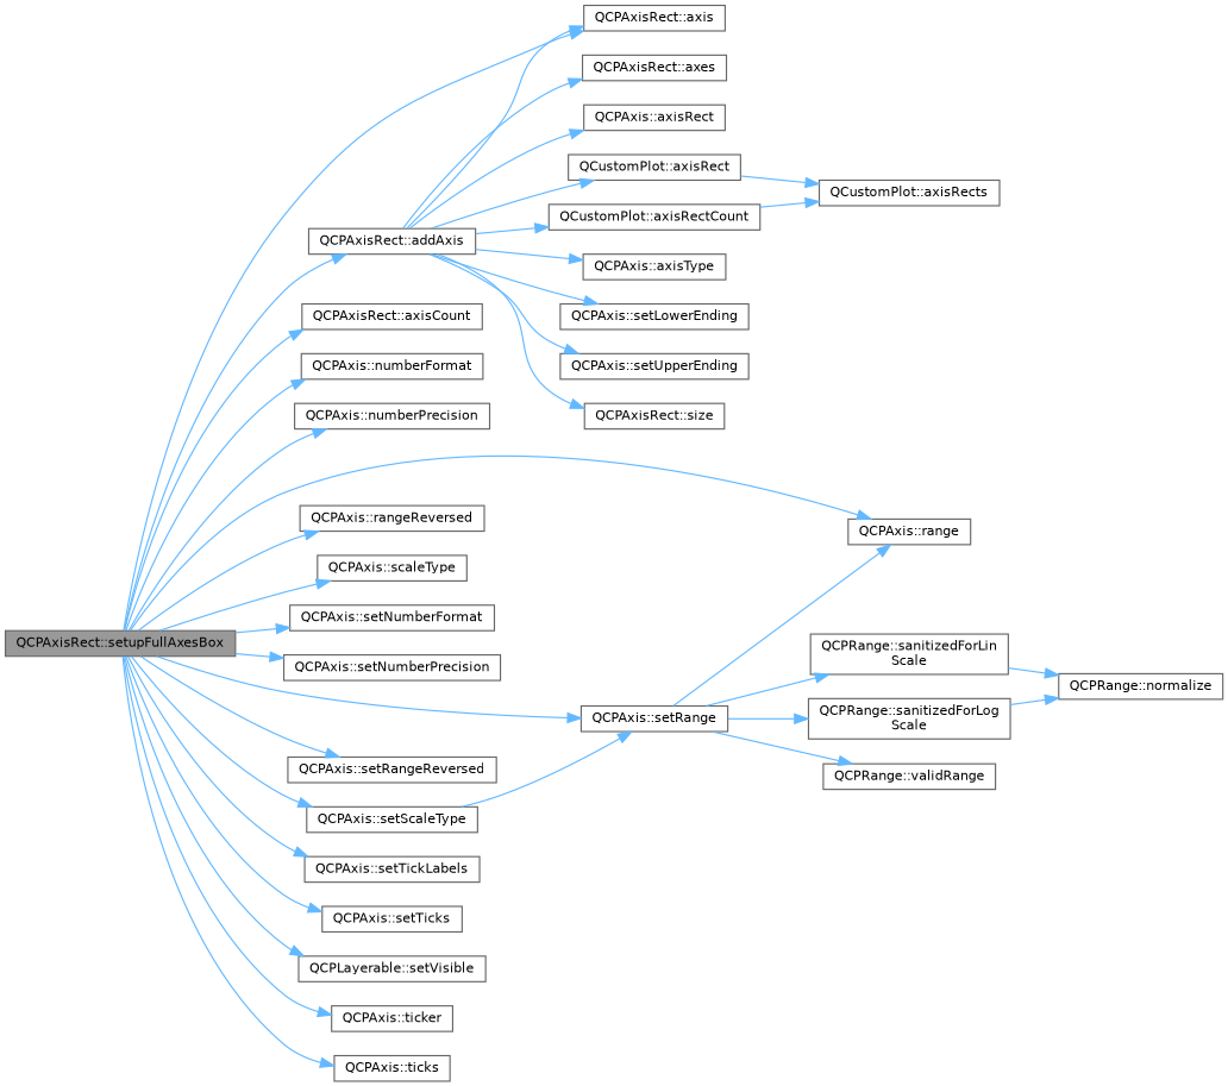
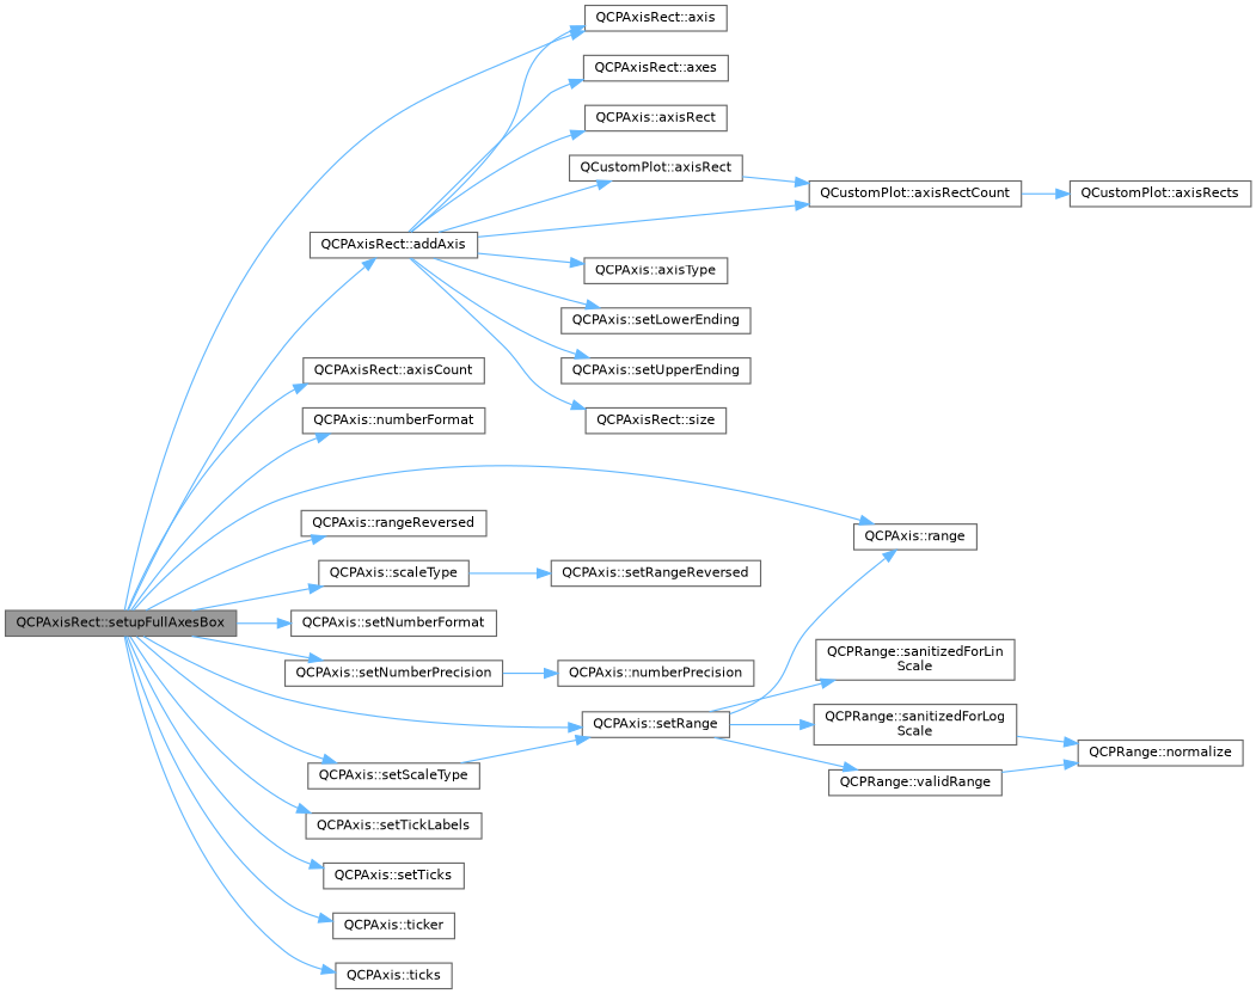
  digraph {
    rankdir=LR
    node [color=grey40 fillcolor=white fontname=Helvetica fontsize=10 shape=box style=filled]
    edge [color=steelblue1 fontname=Helvetica fontsize=10 labelfontname=Helvetica labelfontsize=10 style=solid]
    n1 [color=gray40 fillcolor=grey60 fontcolor=black height=0.2 label="QCPAxisRect::setupFullAxesBox" width=0.4]
    n2 [height=0.2 label="QCPAxisRect::addAxis" width=0.4]
    n3 [height=0.2 label="QCPAxisRect::axis" width=0.4]
    n4 [height=0.2 label="QCPAxisRect::axisCount" width=0.4]
    n5 [height=0.2 label="QCPAxis::numberFormat" width=0.4]
    n6 [height=0.2 label="QCPAxis::numberPrecision" width=0.4]
    n7 [height=0.2 label="QCPAxis::range" width=0.4]
    n8 [height=0.2 label="QCPAxis::rangeReversed" width=0.4]
    n9 [height=0.2 label="QCPAxis::scaleType" width=0.4]
    n10 [height=0.2 label="QCPAxis::setNumberFormat" width=0.4]
    n11 [height=0.2 label="QCPAxis::setNumberPrecision" width=0.4]
    n12 [height=0.2 label="QCPAxis::setRange" width=0.4]
    n13 [height=0.2 label="QCPAxis::setRangeReversed" width=0.4]
    n14 [height=0.2 label="QCPAxis::setScaleType" width=0.4]
    n15 [height=0.2 label="QCPAxis::setTickLabels" width=0.4]
    n16 [height=0.2 label="QCPAxis::setTicks" width=0.4]
-   n17 [height=0.2 label="QCPLayerable::setVisible" width=0.4]
    n18 [height=0.2 label="QCPAxis::ticker" width=0.4]
    n19 [height=0.2 label="QCPAxis::ticks" width=0.4]
    n20 [height=0.2 label="QCPAxisRect::axes" width=0.4]
    n21 [height=0.2 label="QCPAxis::axisRect" width=0.4]
    n22 [height=0.2 label="QCustomPlot::axisRect" width=0.4]
    n23 [height=0.2 label="QCustomPlot::axisRectCount" width=0.4]
    n24 [height=0.2 label="QCPAxis::axisType" width=0.4]
    n25 [height=0.2 label="QCPAxis::setLowerEnding" width=0.4]
    n26 [height=0.2 label="QCPAxis::setUpperEnding" width=0.4]
    n27 [height=0.2 label="QCPAxisRect::size" width=0.4]
    n28 [height=0.2 label="QCPRange::sanitizedForLin\lScale" width=0.4]
    n29 [height=0.2 label="QCPRange::sanitizedForLog\lScale" width=0.4]
    n30 [height=0.2 label="QCPRange::validRange" width=0.4]
    n31 [height=0.2 label="QCustomPlot::axisRects" width=0.4]
    n32 [height=0.2 label="QCPRange::normalize" width=0.4]
    n1 -> n2
    n1 -> n3
    n1 -> n4
    n1 -> n5
-   n1 -> n6
+   n11 -> n6
    n1 -> n7
    n1 -> n8
    n1 -> n9
    n1 -> n10
    n1 -> n11
    n1 -> n12
-   n1 -> n13
+   n9 -> n13
    n1 -> n14
    n1 -> n15
    n1 -> n16
-   n1 -> n17
    n1 -> n18
    n1 -> n19
    n2 -> n3
    n2 -> n20
    n2 -> n21
    n2 -> n22
    n2 -> n23
    n2 -> n24
    n2 -> n25
    n2 -> n26
    n2 -> n27
    n12 -> n7
    n12 -> n28
    n12 -> n29
    n12 -> n30
    n14 -> n12
-   n22 -> n31
+   n22 -> n23
    n23 -> n31
-   n28 -> n32
+   n30 -> n32
    n29 -> n32
  }
